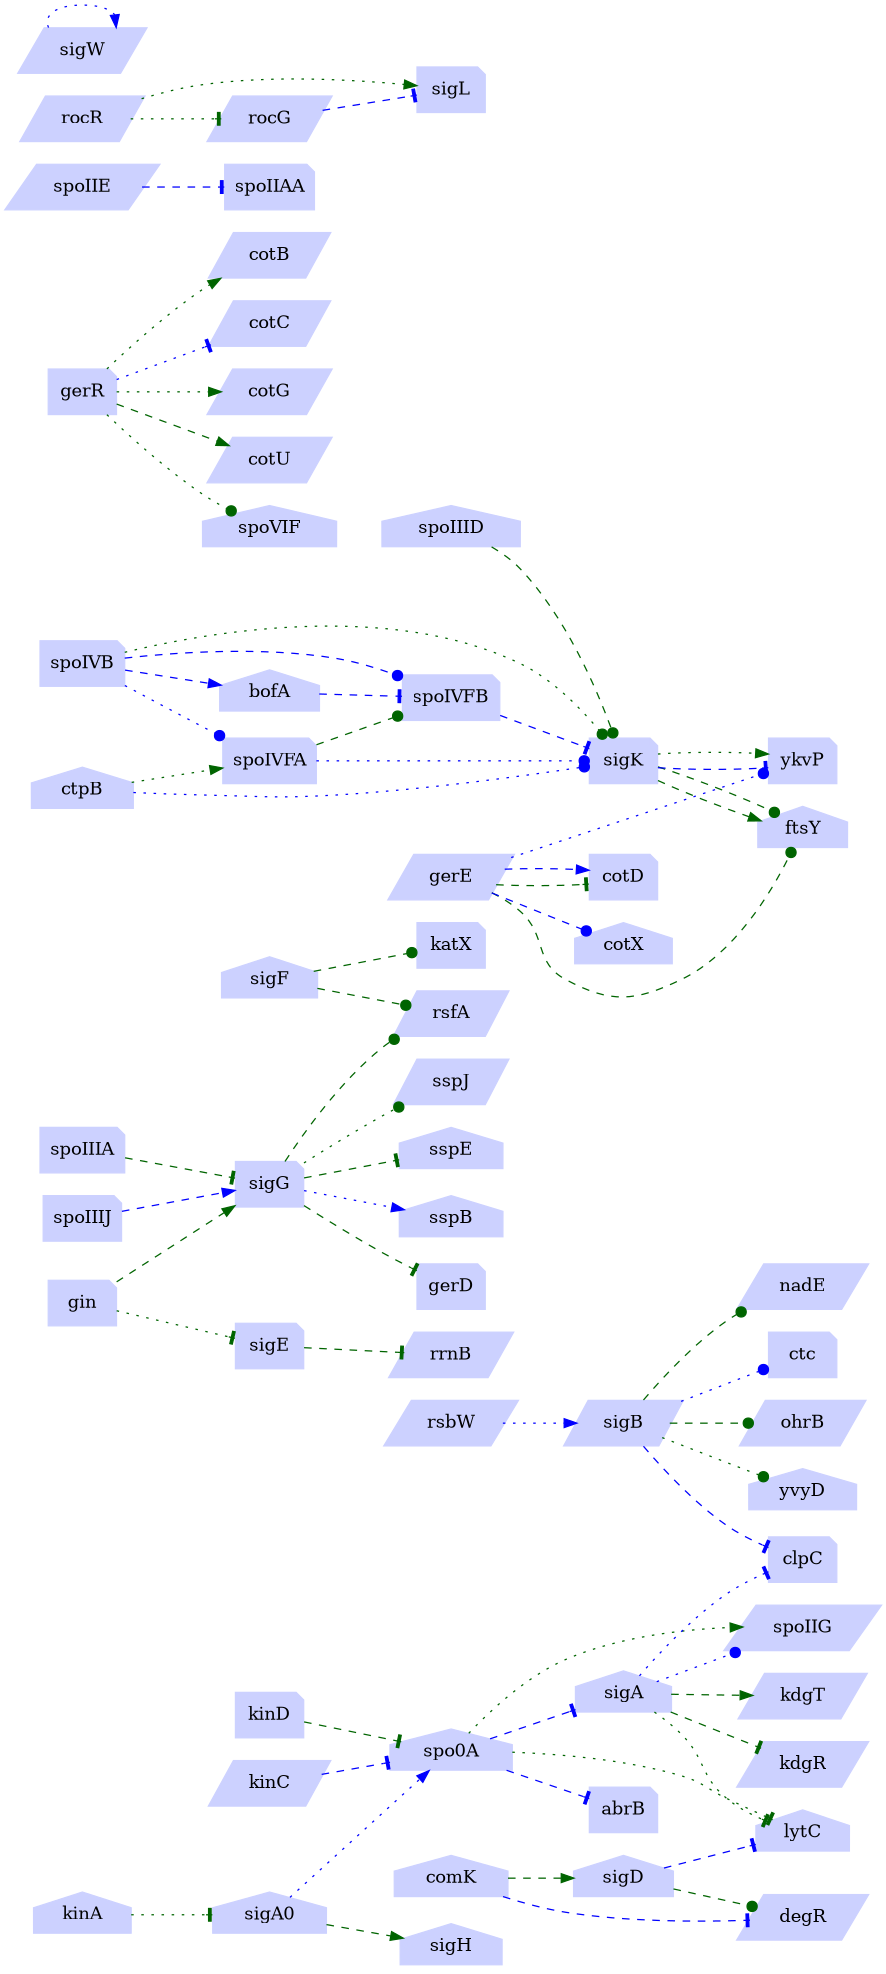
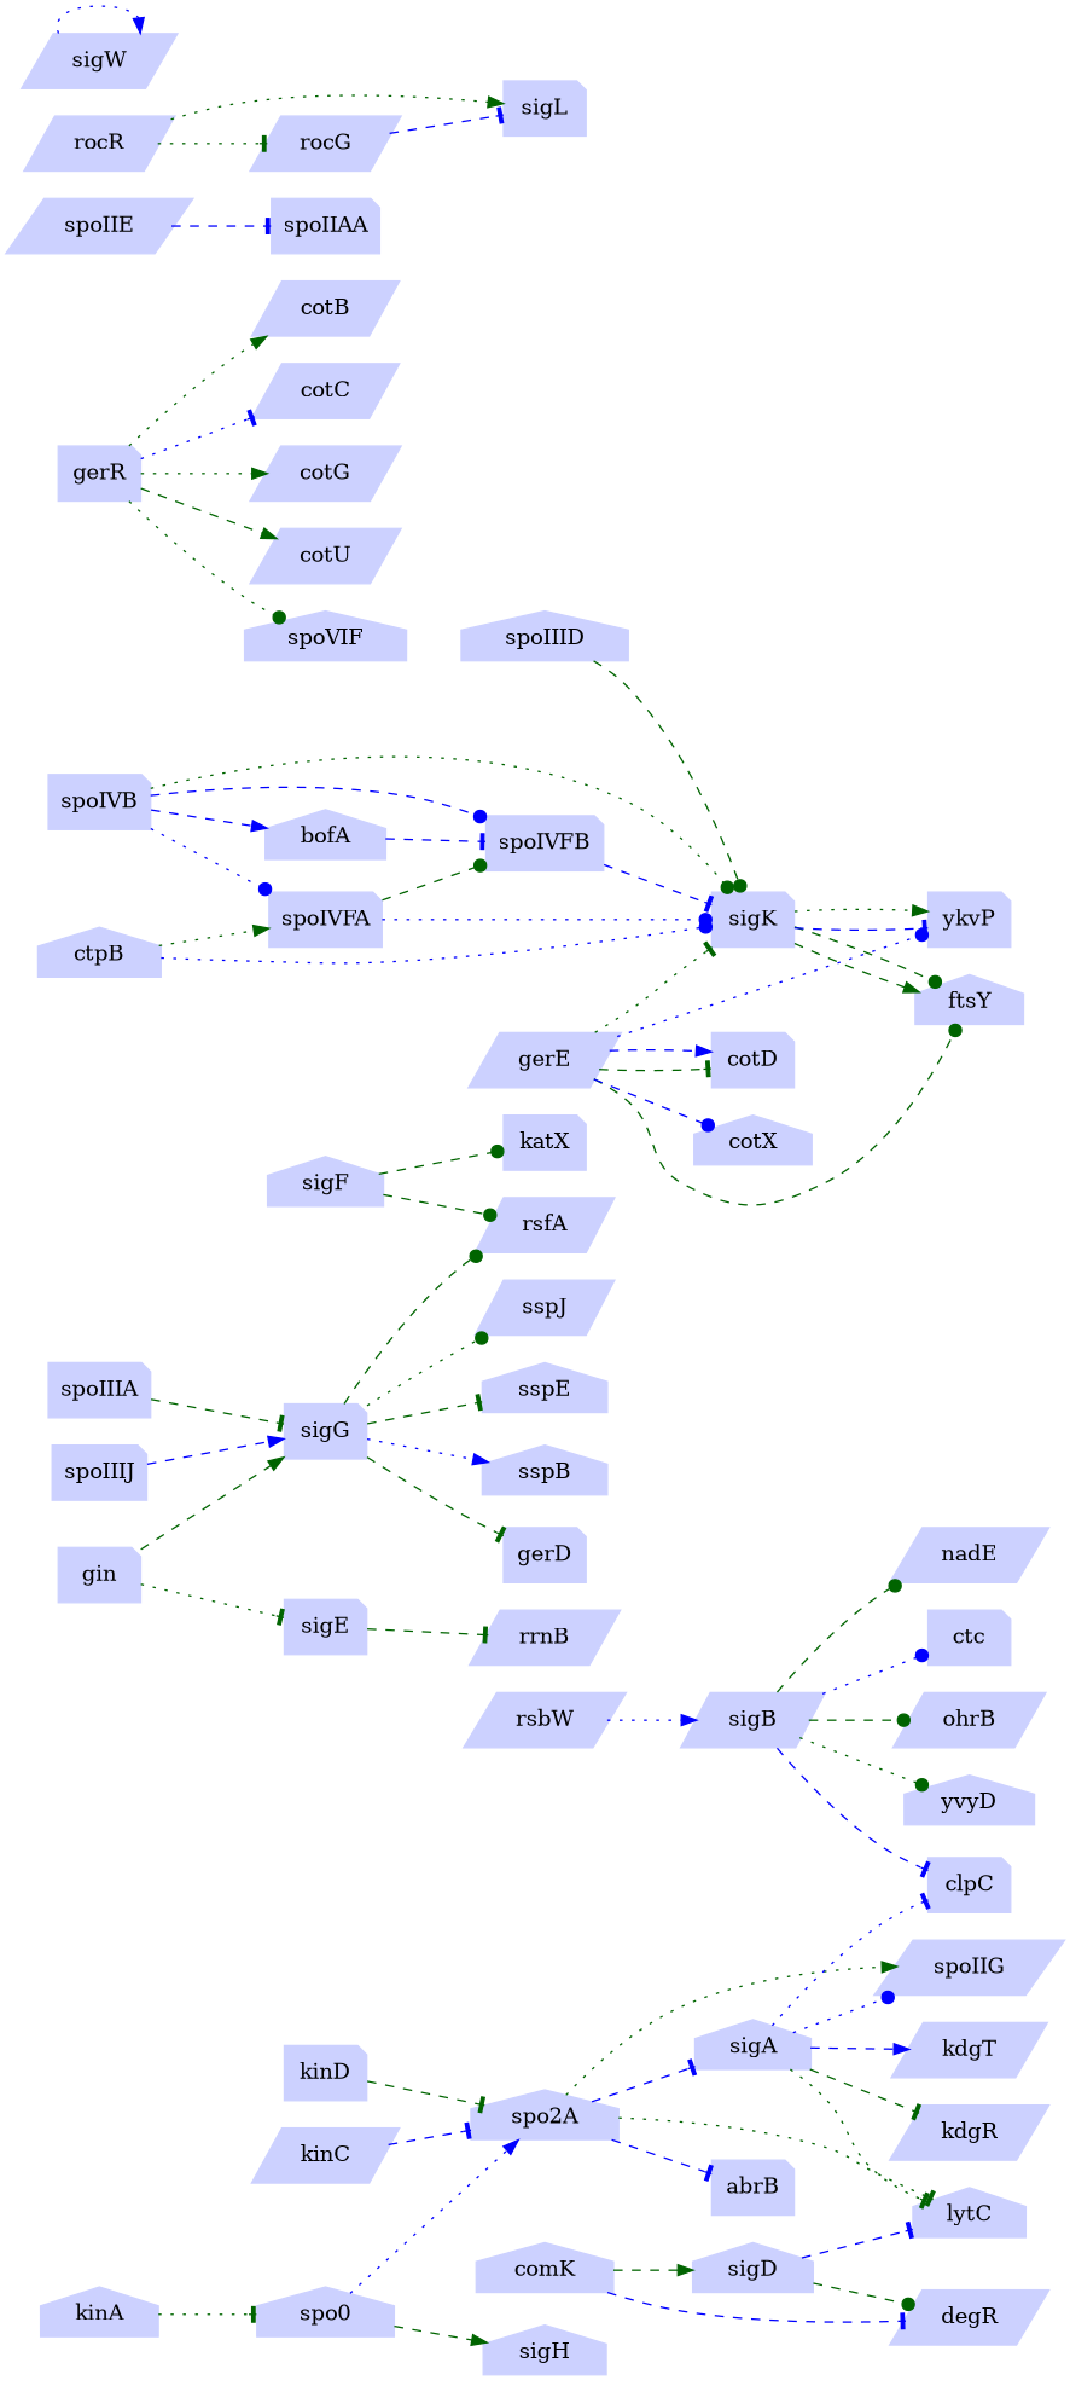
  digraph {
    rankdir=LR
    node [color="0.650 0.200 1.000" shape=parallelogram style=filled]
    edge [arrowhead=tee color=darkgreen style=dashed]
    sigB
    ohrB
    yvyD [shape=house]
    clpC [shape=note]
    nadE
    ctc [shape=note]
    sigG [shape=note]
    sspJ
    sspE [shape=house]
    sspB [shape=house]
    gerD [shape=note]
    rsfA
-   spo0 [shape=house label=sigA0]
-   spo0A [shape=house]
+   spo0 [shape=house]
+   spo0A [shape=house label=spo2A]
    sigH [shape=house]
    abrB [shape=note]
    sigA [shape=house]
    spoIIG
    lytC [shape=house]
    kdgT
    kdgR
    sigK [shape=note]
    gerE
    ftsY [shape=house]
    ykvP [shape=note]
    cotX [shape=house]
    cotD [shape=note]
    spoIVB [shape=note]
    bofA [shape=house]
    spoIVFA [shape=note]
    spoIVFB [shape=note]
    gerR [shape=note]
    cotB
    cotC
    cotG
    cotU
    spoVIF [shape=house]
    spoIIAA [shape=note]
    spoIIE
    sigD [shape=house]
    degR
    kinC
    ctpB [shape=house]
    sigF [shape=house]
    katX [shape=note]
    spoIIIA [shape=note]
    gin [shape=note]
    sigE [shape=note]
    rrnB
    sigL [shape=note]
    rocR
    rocG
    kinA [shape=house]
    rsbW
    comK [shape=house]
    spoIIID [shape=house]
    kinD [shape=note]
    sigW
    spoIIIJ [shape=note]
    sigB -> ohrB [arrowhead=dot]
    sigB -> yvyD [arrowhead=dot style=dotted]
    sigB -> clpC [color=blue]
    sigB -> nadE [arrowhead=dot]
    sigB -> ctc [arrowhead=dot color=blue style=dotted]
    sigG -> sspJ [arrowhead=dot style=dotted]
    sigG -> sspE
    sigG -> sspB [arrowhead=normal color=blue style=dotted]
    sigG -> gerD
    sigG -> rsfA [arrowhead=dot]
    spo0 -> spo0A [arrowhead=normal color=blue style=dotted]
    spo0 -> sigH [arrowhead=normal]
    spo0A -> abrB [color=blue]
    spo0A -> sigA [color=blue]
    spo0A -> spoIIG [arrowhead=normal style=dotted]
    spo0A -> lytC [style=dotted]
    sigA -> clpC [color=blue style=dotted]
    sigA -> spoIIG [arrowhead=dot color=blue style=dotted]
    sigA -> lytC [style=dotted]
-   sigA -> kdgT [arrowhead=normal]
+   sigA -> kdgT [arrowhead=normal color=blue]
    sigA -> kdgR
    sigK -> ftsY [arrowhead=normal]
    sigK -> ftsY [arrowhead=dot]
    sigK -> ykvP [color=blue]
    sigK -> ykvP [arrowhead=normal style=dotted]
+   gerE -> sigK [style=dotted]
    gerE -> ftsY [arrowhead=dot]
    gerE -> ykvP [arrowhead=dot color=blue style=dotted]
    gerE -> cotX [arrowhead=dot color=blue]
    gerE -> cotD
    gerE -> cotD [arrowhead=normal color=blue]
    spoIVB -> sigK [arrowhead=dot style=dotted]
    spoIVB -> bofA [arrowhead=normal color=blue]
    spoIVB -> spoIVFA [arrowhead=dot color=blue style=dotted]
    spoIVB -> spoIVFB [arrowhead=dot color=blue]
    bofA -> spoIVFB [color=blue]
    spoIVFA -> sigK [arrowhead=dot color=blue style=dotted]
    spoIVFA -> spoIVFB [arrowhead=dot]
    spoIVFB -> sigK [color=blue]
    gerR -> cotB [arrowhead=normal style=dotted]
    gerR -> cotC [color=blue style=dotted]
    gerR -> cotG [arrowhead=normal style=dotted]
    gerR -> cotU [arrowhead=normal]
    gerR -> spoVIF [arrowhead=dot style=dotted]
    spoIIE -> spoIIAA [color=blue]
    sigD -> lytC [color=blue]
    sigD -> degR [arrowhead=dot]
    kinC -> spo0A [color=blue]
    ctpB -> sigK [arrowhead=dot color=blue style=dotted]
    ctpB -> spoIVFA [arrowhead=normal style=dotted]
    sigF -> rsfA [arrowhead=dot]
    sigF -> katX [arrowhead=dot]
    spoIIIA -> sigG
    gin -> sigG [arrowhead=normal]
    gin -> sigE [style=dotted]
    sigE -> rrnB
    rocR -> sigL [arrowhead=normal style=dotted]
    rocR -> rocG [style=dotted]
    rocG -> sigL [color=blue]
    kinA -> spo0 [style=dotted]
    rsbW -> sigB [arrowhead=normal color=blue style=dotted]
    comK -> sigD [arrowhead=normal]
    comK -> degR [color=blue]
    spoIIID -> sigK [arrowhead=dot]
    kinD -> spo0A
    sigW -> sigW [arrowhead=normal color=blue style=dotted]
    spoIIIJ -> sigG [arrowhead=normal color=blue]
  }
